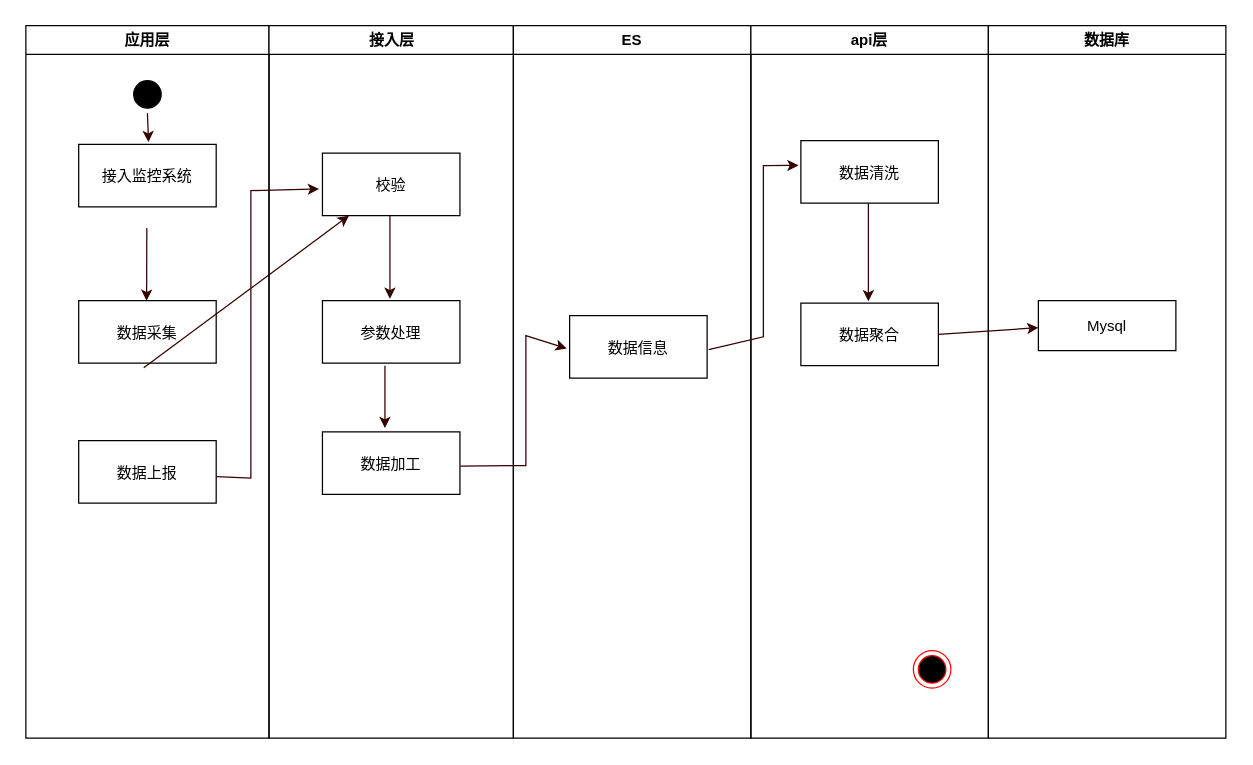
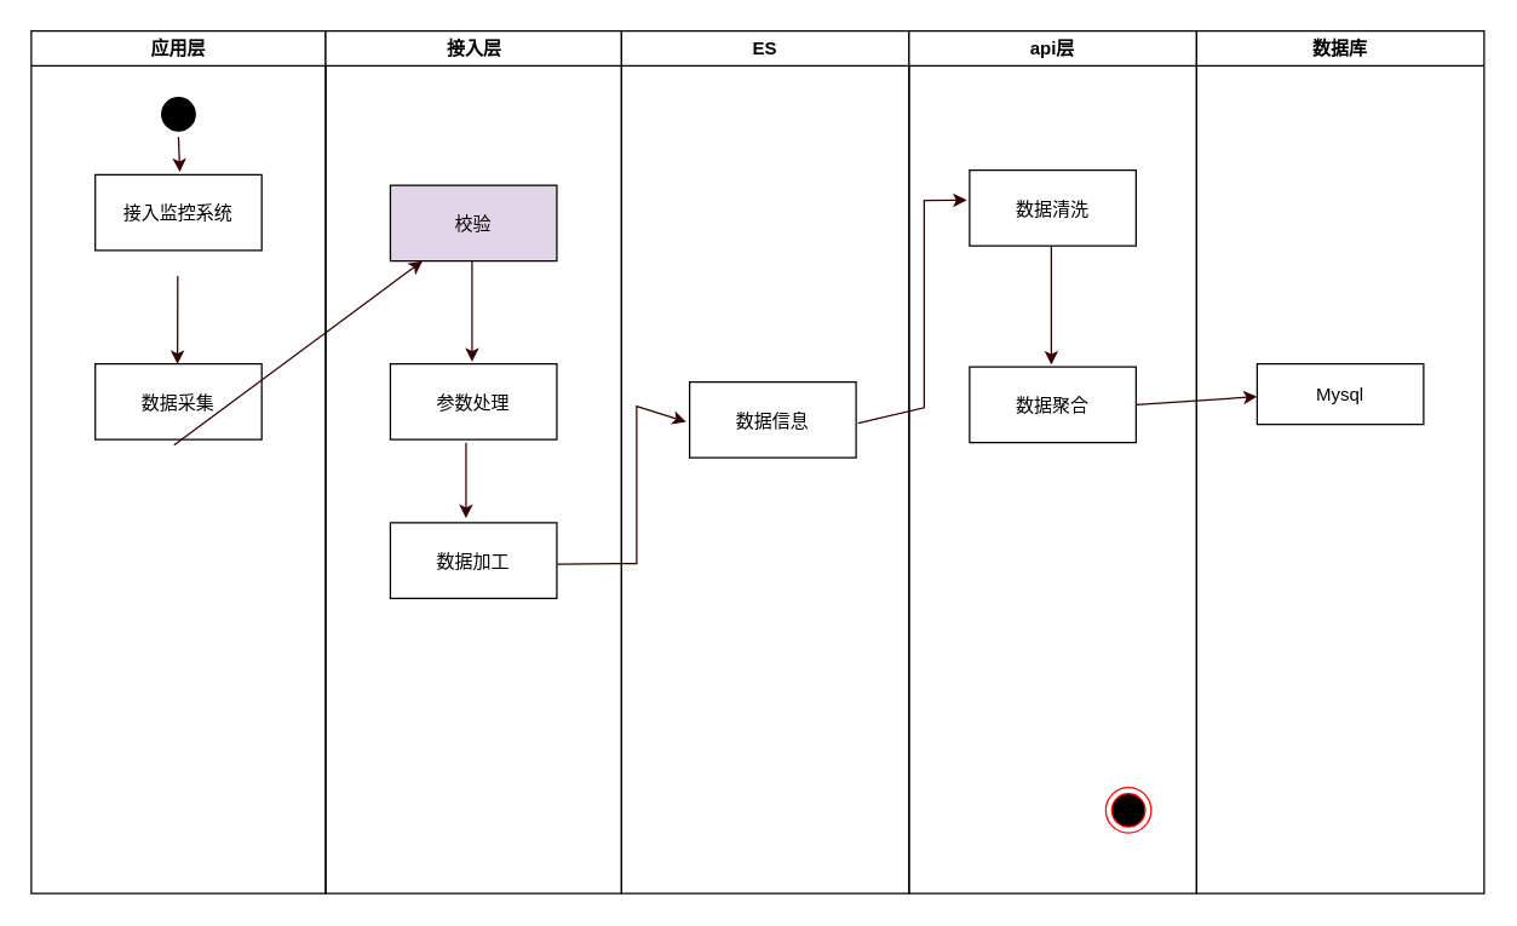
  <mxCell id="0" />
  <mxCell id="1" parent="0" />
  <mxCell id="2" value="应用层" style="swimlane;whiteSpace=wrap" parent="1" vertex="1"><mxGeometry x="20" y="20" width="194.5" height="570" as="geometry" /></mxCell>
  <mxCell id="3" value="" style="ellipse;shape=startState;fillColor=#000000;strokeColor=#000000;" parent="2" vertex="1"><mxGeometry x="82.25" y="40" width="30" height="30" as="geometry" /></mxCell>
  <mxCell id="4" value="接入监控系统" style="" parent="2" vertex="1"><mxGeometry x="42.25" y="95" width="110" height="50" as="geometry" /></mxCell>
  <mxCell id="5" value="数据采集" style="" parent="2" vertex="1"><mxGeometry x="42.25" y="220" width="110" height="50" as="geometry" /></mxCell>
- <mxCell id="6" value="数据上报" style="" parent="2" vertex="1"><mxGeometry x="42.25" y="332" width="110" height="50" as="geometry" /></mxCell>
  <mxCell id="7" value="" style="endArrow=classic;html=1;rounded=0;strokeColor=#330000;entryX=0.494;entryY=0.004;entryDx=0;entryDy=0;entryPerimeter=0;" edge="1" parent="2" target="5"><mxGeometry width="50" height="50" relative="1" as="geometry"><mxPoint x="96.75" y="162" as="sourcePoint" /><mxPoint x="377.75" y="252" as="targetPoint" /></mxGeometry></mxCell>
  <mxCell id="8" value="" style="endArrow=classic;html=1;rounded=0;strokeColor=#330000;entryX=0.508;entryY=-0.036;entryDx=0;entryDy=0;entryPerimeter=0;" edge="1" parent="2" target="4"><mxGeometry width="50" height="50" relative="1" as="geometry"><mxPoint x="97.25" y="70.0" as="sourcePoint" /><mxPoint x="377.75" y="252" as="targetPoint" /></mxGeometry></mxCell>
  <mxCell id="9" value="" style="endArrow=classic;html=1;rounded=0;strokeColor=#330000;exitX=0.473;exitY=1.073;exitDx=0;exitDy=0;exitPerimeter=0;" edge="1" parent="2" source="5" target="11"><mxGeometry width="50" height="50" relative="1" as="geometry"><mxPoint x="480" y="322" as="sourcePoint" /><mxPoint x="530" y="272" as="targetPoint" /></mxGeometry></mxCell>
  <mxCell id="10" value="接入层" style="swimlane;whiteSpace=wrap" parent="1" vertex="1"><mxGeometry x="214.5" y="20" width="195.5" height="570" as="geometry" /></mxCell>
- <mxCell id="11" value="校验" style="" parent="10" vertex="1"><mxGeometry x="42.75" y="102" width="110" height="50" as="geometry" /></mxCell>
+ <mxCell id="11" value="校验" style="fillColor=#e1d5e7;" parent="10" vertex="1"><mxGeometry x="42.75" y="102" width="110" height="50" as="geometry" /></mxCell>
  <mxCell id="12" value="参数处理" style="" parent="10" vertex="1"><mxGeometry x="42.75" y="220" width="110" height="50" as="geometry" /></mxCell>
  <mxCell id="13" value="数据加工" style="" parent="10" vertex="1"><mxGeometry x="42.75" y="325" width="110" height="50" as="geometry" /></mxCell>
  <mxCell id="14" value="" style="endArrow=classic;html=1;rounded=0;strokeColor=#330000;entryX=0.491;entryY=-0.028;entryDx=0;entryDy=0;entryPerimeter=0;" edge="1" parent="10" target="12"><mxGeometry width="50" height="50" relative="1" as="geometry"><mxPoint x="96.75" y="152" as="sourcePoint" /><mxPoint x="82.75" y="262" as="targetPoint" /></mxGeometry></mxCell>
  <mxCell id="15" value="ES" style="swimlane;whiteSpace=wrap;strokeColor=default;startSize=23;" parent="1" vertex="1"><mxGeometry x="410" y="20" width="190" height="570" as="geometry" /></mxCell>
  <mxCell id="16" value="数据信息" style="" parent="15" vertex="1"><mxGeometry x="45" y="232" width="110" height="50" as="geometry" /></mxCell>
  <mxCell id="17" value="api层" style="swimlane;whiteSpace=wrap" vertex="1" parent="1"><mxGeometry x="600" y="20" width="190" height="570" as="geometry" /></mxCell>
  <mxCell id="18" value="" style="ellipse;shape=endState;fillColor=#000000;strokeColor=#ff0000" vertex="1" parent="17"><mxGeometry x="130" y="500" width="30" height="30" as="geometry" /></mxCell>
  <mxCell id="19" value="数据清洗" style="" vertex="1" parent="17"><mxGeometry x="40" y="92" width="110" height="50" as="geometry" /></mxCell>
  <mxCell id="20" value="数据聚合" style="" vertex="1" parent="17"><mxGeometry x="40" y="222" width="110" height="50" as="geometry" /></mxCell>
  <mxCell id="21" value="" style="endArrow=classic;html=1;rounded=0;strokeColor=#330000;entryX=0.491;entryY=-0.028;entryDx=0;entryDy=0;entryPerimeter=0;" edge="1" target="20" parent="17"><mxGeometry width="50" height="50" relative="1" as="geometry"><mxPoint x="94" y="142" as="sourcePoint" /><mxPoint x="80" y="252" as="targetPoint" /></mxGeometry></mxCell>
- <mxCell id="22" value="" style="endArrow=classic;html=1;rounded=0;strokeColor=#330000;exitX=1.003;exitY=0.576;exitDx=0;exitDy=0;exitPerimeter=0;entryX=-0.025;entryY=0.572;entryDx=0;entryDy=0;entryPerimeter=0;" edge="1" parent="1" source="6" target="11"><mxGeometry width="50" height="50" relative="1" as="geometry"><mxPoint x="280" y="332" as="sourcePoint" /><mxPoint x="230" y="152" as="targetPoint" /><Array as="points"><mxPoint x="200" y="382" /><mxPoint x="200" y="152" /></Array></mxGeometry></mxCell>
  <mxCell id="23" value="" style="endArrow=classic;html=1;rounded=0;strokeColor=#330000;" edge="1" parent="1"><mxGeometry width="50" height="50" relative="1" as="geometry"><mxPoint x="307.25" y="292" as="sourcePoint" /><mxPoint x="307.25" y="342" as="targetPoint" /></mxGeometry></mxCell>
  <mxCell id="24" value="" style="endArrow=classic;html=1;rounded=0;strokeColor=#330000;exitX=1.003;exitY=0.547;exitDx=0;exitDy=0;exitPerimeter=0;entryX=-0.021;entryY=0.527;entryDx=0;entryDy=0;entryPerimeter=0;" edge="1" parent="1" source="13" target="16"><mxGeometry width="50" height="50" relative="1" as="geometry"><mxPoint x="550" y="322" as="sourcePoint" /><mxPoint x="600" y="272" as="targetPoint" /><Array as="points"><mxPoint x="420" y="372" /><mxPoint x="420" y="268" /></Array></mxGeometry></mxCell>
  <mxCell id="25" value="" style="endArrow=classic;html=1;rounded=0;strokeColor=#330000;exitX=1.012;exitY=0.544;exitDx=0;exitDy=0;exitPerimeter=0;entryX=-0.017;entryY=0.395;entryDx=0;entryDy=0;entryPerimeter=0;" edge="1" parent="1" source="16" target="19"><mxGeometry width="50" height="50" relative="1" as="geometry"><mxPoint x="500" y="342" as="sourcePoint" /><mxPoint x="620" y="132" as="targetPoint" /><Array as="points"><mxPoint x="610" y="269" /><mxPoint x="610" y="132" /></Array></mxGeometry></mxCell>
  <mxCell id="26" value="数据库" style="swimlane;whiteSpace=wrap;strokeColor=default;startSize=23;" vertex="1" parent="1"><mxGeometry x="790" y="20" width="190" height="570" as="geometry" /></mxCell>
  <mxCell id="27" value="Mysql" style="" vertex="1" parent="26"><mxGeometry x="40" y="220" width="110" height="40" as="geometry" /></mxCell>
  <mxCell id="28" value="" style="endArrow=classic;html=1;rounded=0;strokeColor=#330000;entryX=0;entryY=0.54;entryDx=0;entryDy=0;entryPerimeter=0;" edge="1" parent="1" target="27"><mxGeometry width="50" height="50" relative="1" as="geometry"><mxPoint x="750" y="267" as="sourcePoint" /><mxPoint x="500" y="292" as="targetPoint" /></mxGeometry></mxCell>
